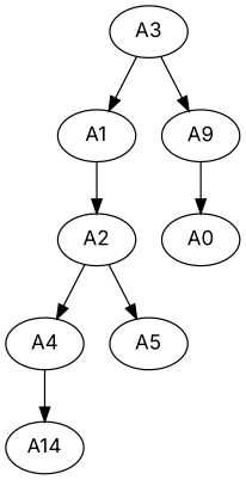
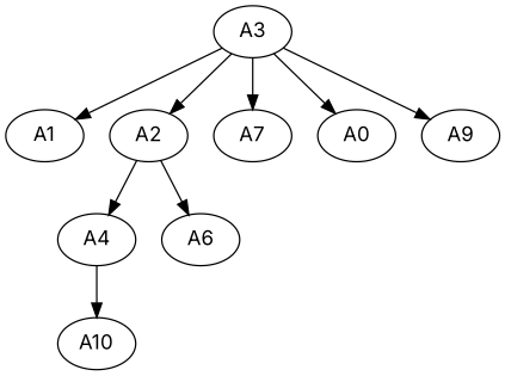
  digraph {
    fontname=Inter
    node [fontname=Inter]
    edge [fontname=Inter]
    A1
    A2
    A4
-   A5
+   A5 [label=A6]
    A3
+   A7
    n7 [label=A0]
    A9
-   A10 [label=A14]
-   A1 -> A2
+   A10
+   A3 -> A2
    A2 -> A4
    A2 -> A5
    A4 -> A10
    A3 -> A1
-   A9 -> n7
+   A3 -> A7
+   A3 -> n7
    A3 -> A9
  }
